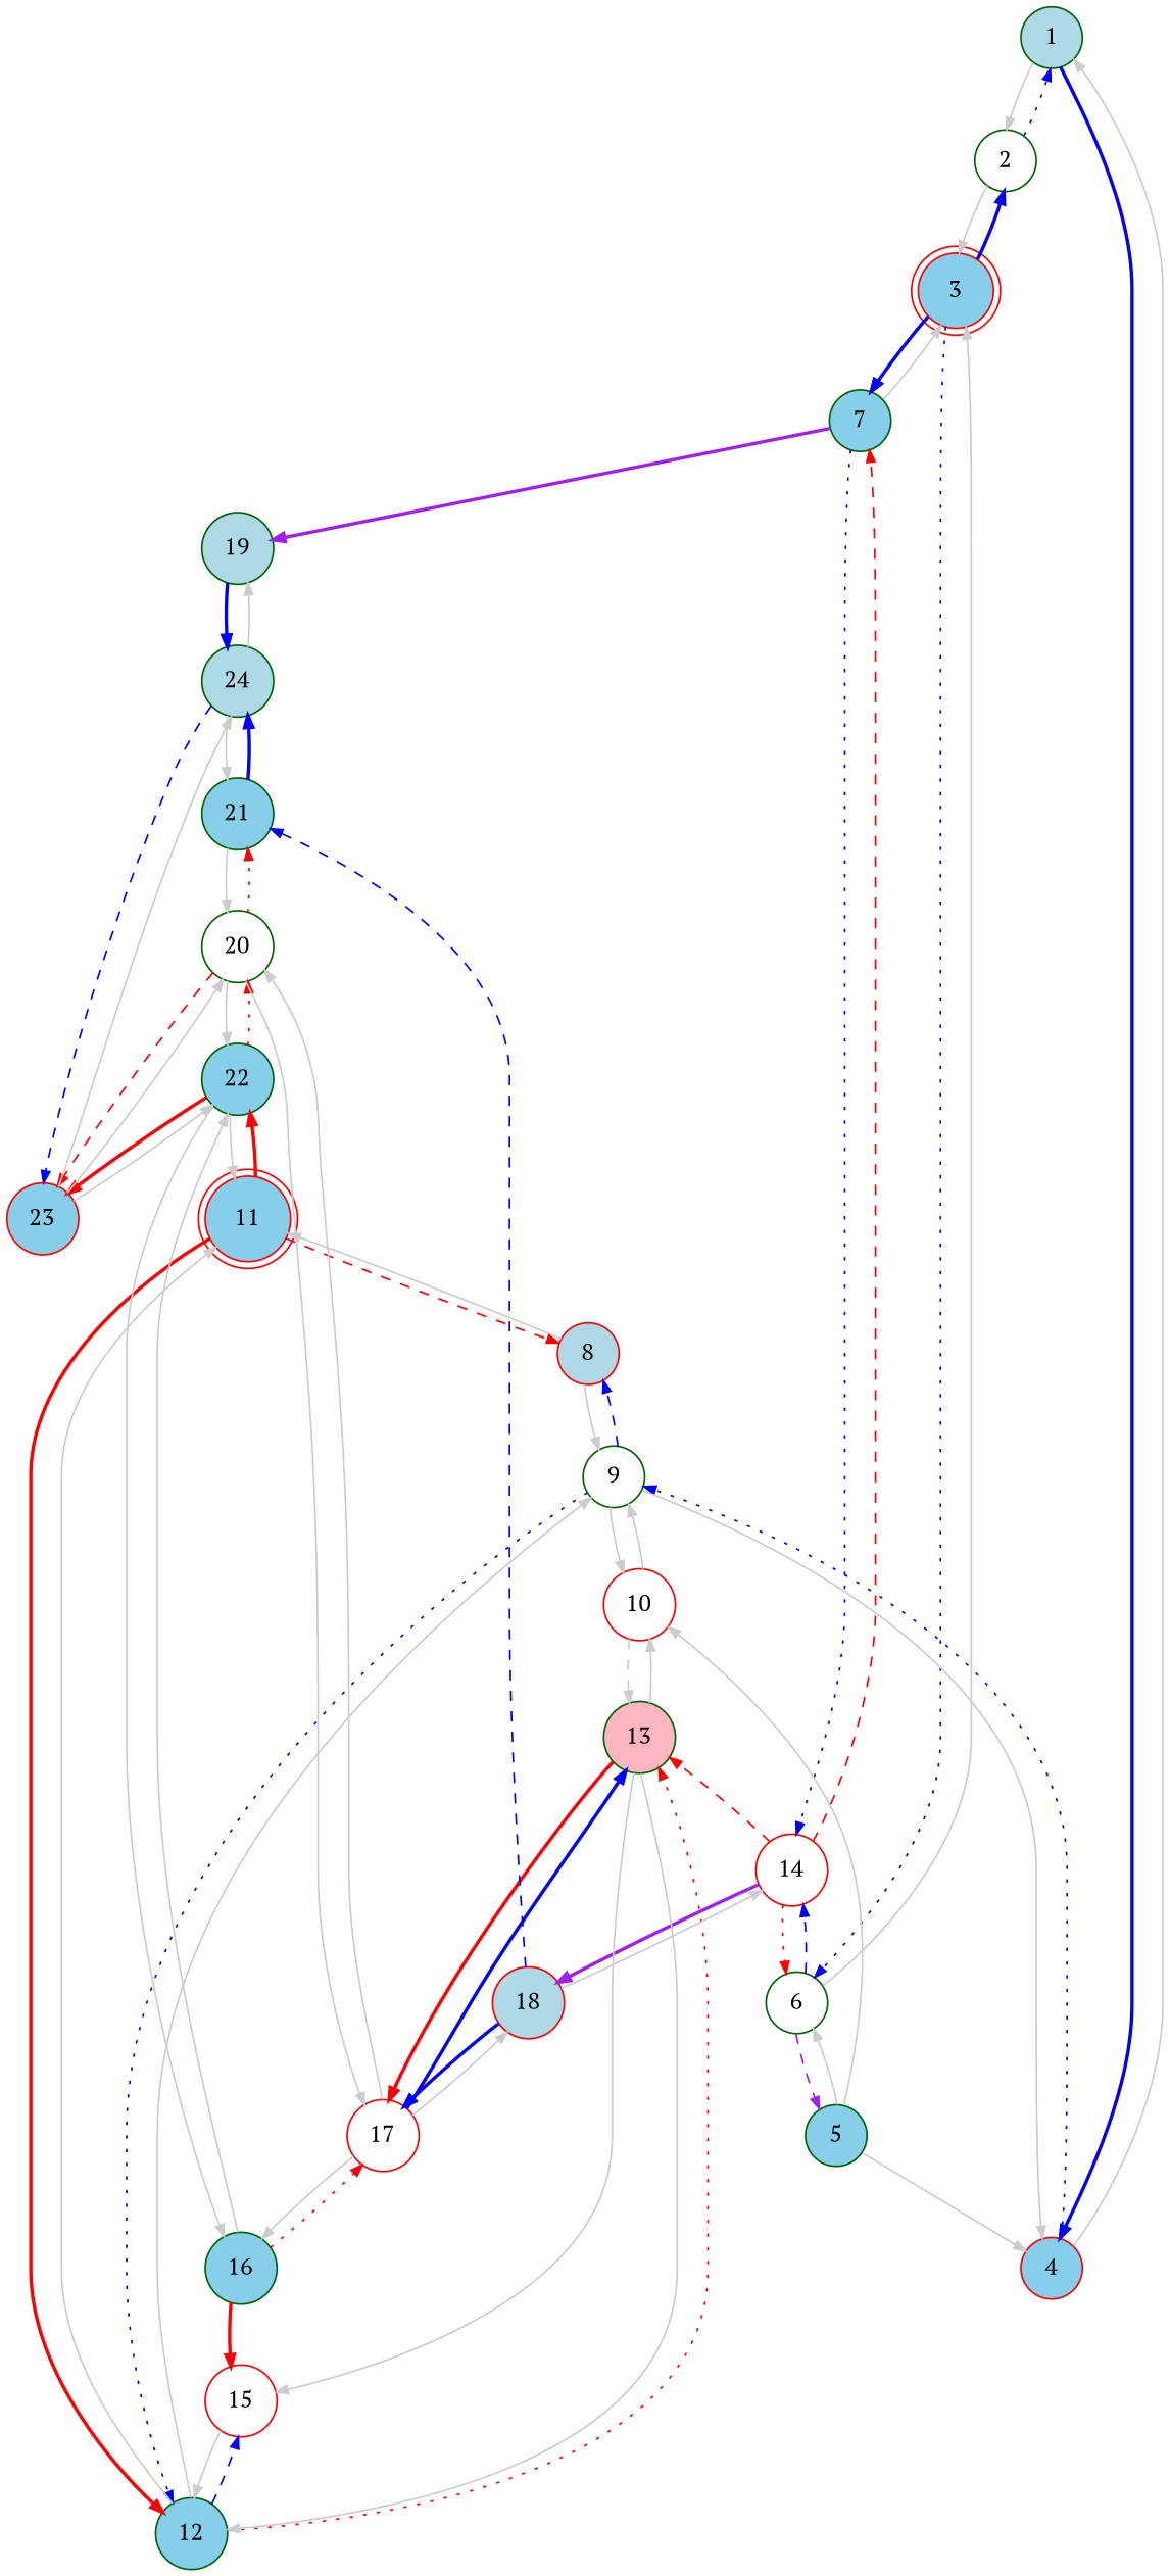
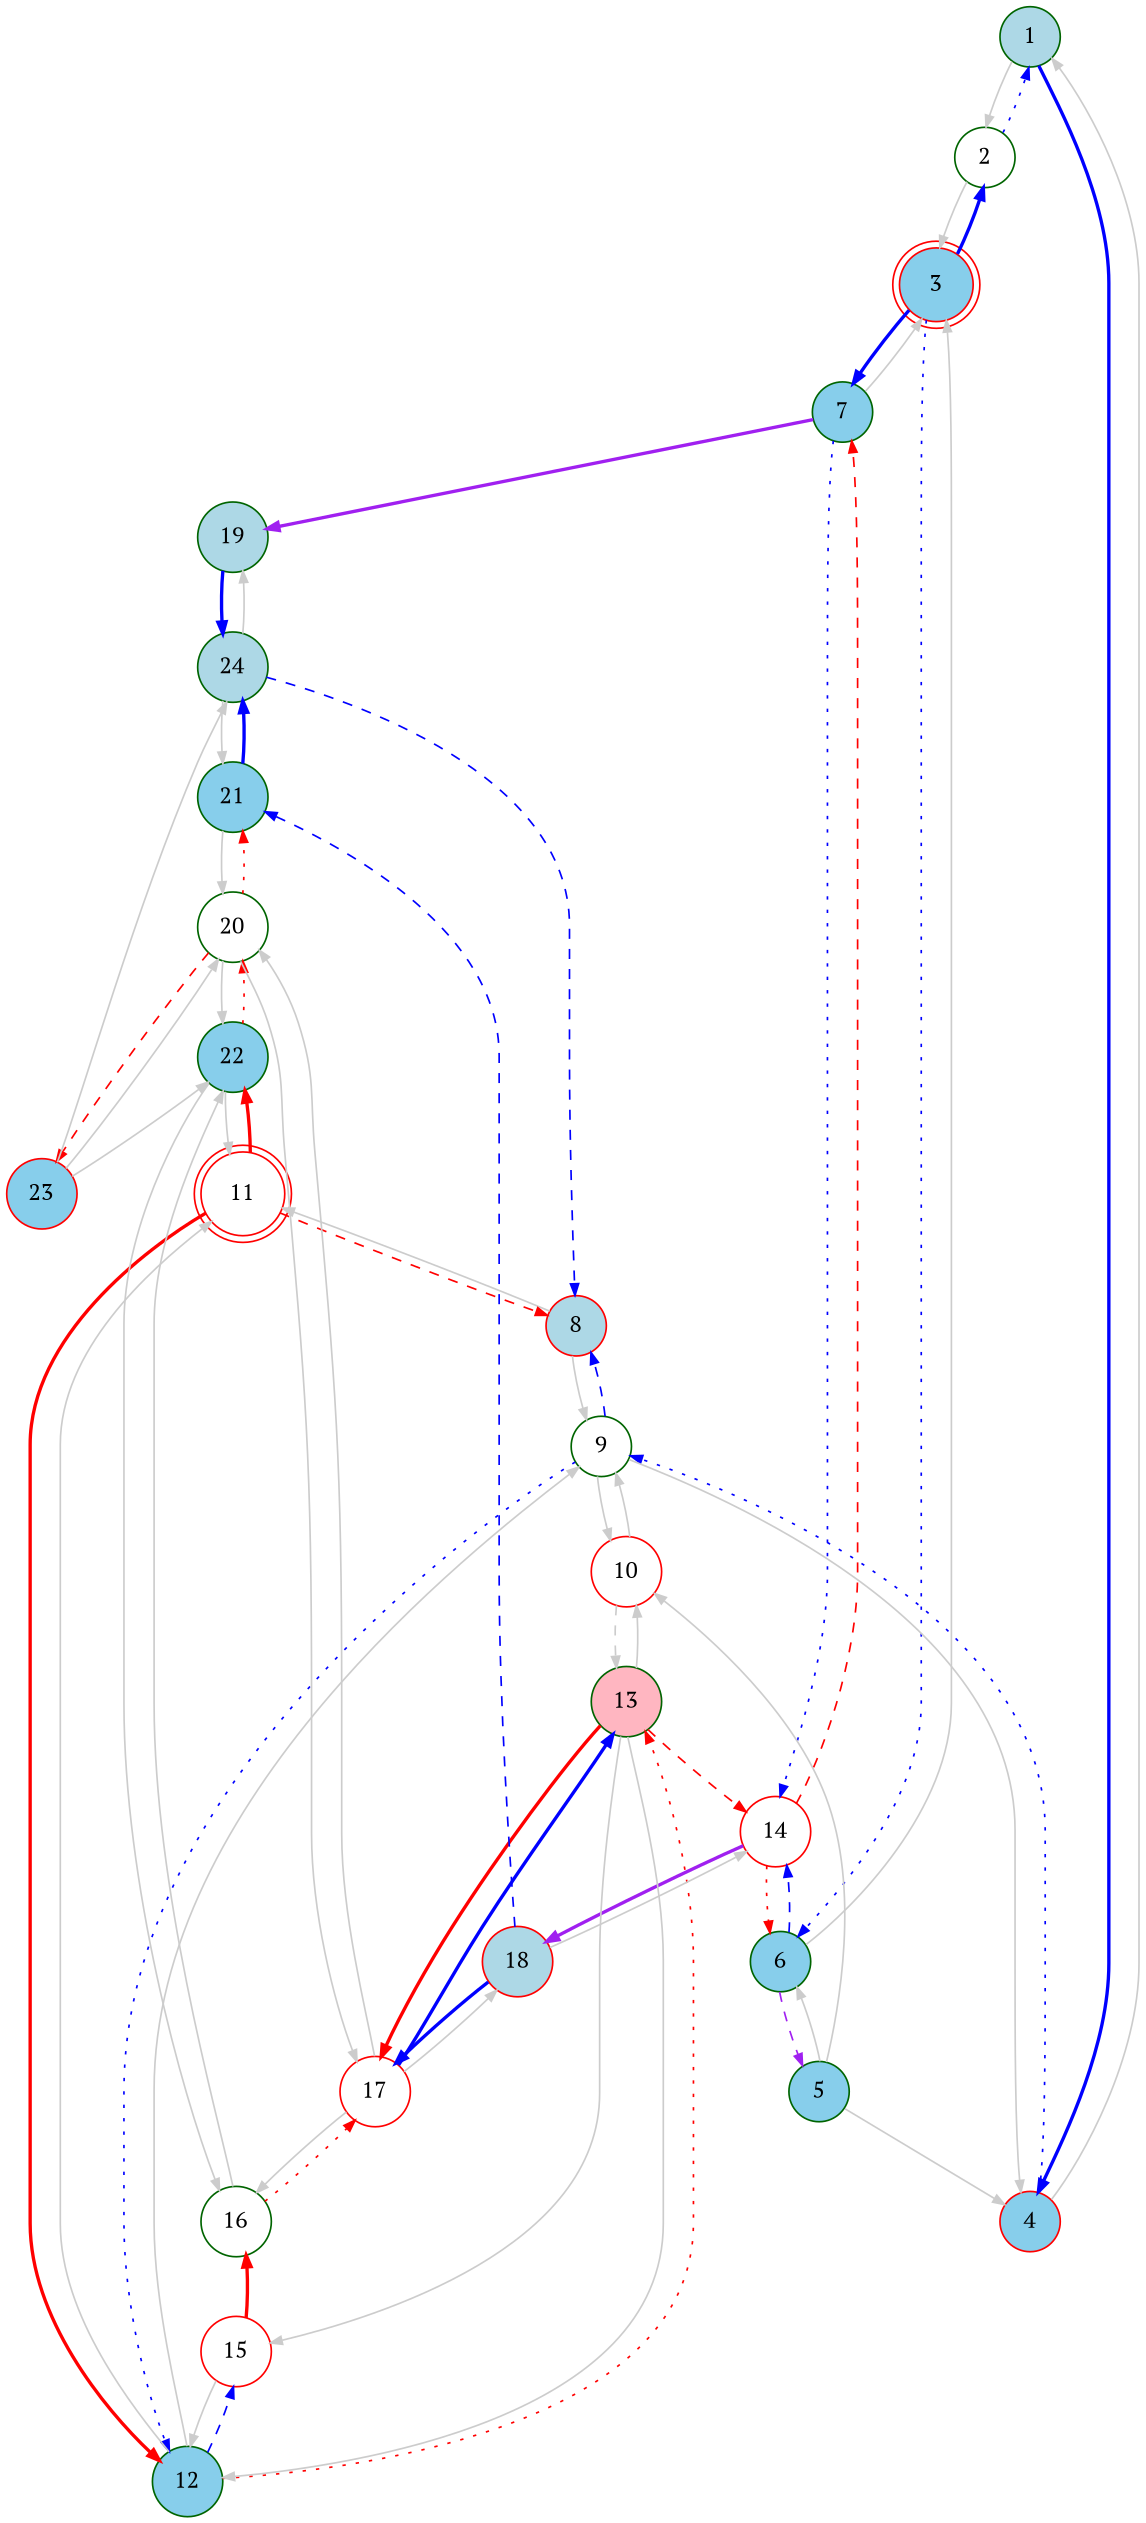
  digraph {
    fontname="PT Serif"
    node [color=darkgreen fillcolor=white fontname="PT Serif" shape=circle style=filled]
    edge [arrowsize=0.7 color="#cccccc" fontname="PT Serif" style=solid]
    1 [fillcolor=lightblue]
    2
    4 [color=red fillcolor=skyblue]
    3 [color=red fillcolor=skyblue shape=doublecircle]
    9
-   6
+   6 [fillcolor=skyblue]
    7 [fillcolor=skyblue]
    5 [fillcolor=skyblue gradientangle=135]
    14 [color=red gradientangle=135]
    19 [fillcolor=lightblue gradientangle=135]
    10 [color=red]
    8 [color=red fillcolor=lightblue gradientangle=135]
    12 [fillcolor=skyblue gradientangle=135]
    13 [fillcolor=lightpink gradientangle=135]
    18 [color=red fillcolor=lightblue gradientangle=135]
    24 [fillcolor=lightblue]
-   11 [color=red fillcolor=skyblue shape=doublecircle]
+   11 [color=red shape=doublecircle]
    22 [fillcolor=skyblue]
    15 [color=red]
    17 [color=red gradientangle=135]
-   16 [fillcolor=skyblue]
+   16
    20
    23 [color=red fillcolor=skyblue gradientangle=135]
    21 [fillcolor=skyblue gradientangle=135]
    1 -> 2
    1 -> 4 [color=blue style=bold]
    2 -> 1 [color=blue style=dotted]
    2 -> 3
    4 -> 1
    4 -> 9 [color=blue style=dotted]
    3 -> 2 [color=blue style=bold]
    3 -> 6 [color=blue style=dotted]
    3 -> 7 [color=blue style=bold]
    9 -> 4
    9 -> 10
    9 -> 8 [color=blue style=dashed]
    9 -> 12 [color=blue style=dotted]
    6 -> 3
    6 -> 5 [color=purple style=dashed]
    6 -> 14 [color=blue style=dashed]
    7 -> 3
    7 -> 14 [color=blue style=dotted]
    7 -> 19 [color=purple style=bold]
    5 -> 4
    5 -> 6
    5 -> 10
    14 -> 6 [color=red style=dotted]
    14 -> 7 [color=red style=dashed]
    14 -> 18 [color=purple style=bold]
    19 -> 24 [color=blue style=bold]
    10 -> 9
    10 -> 13 [style=dashed]
    8 -> 9
    8 -> 11
    12 -> 9
    12 -> 13 [color=red style=dotted]
    12 -> 11
    12 -> 15 [color=blue style=dashed]
-   14 -> 13 [color=red style=dashed]
+   13 -> 14 [color=red style=dashed]
    13 -> 10
    13 -> 12
    13 -> 15
    13 -> 17 [color=red style=bold]
    18 -> 14
    18 -> 17 [color=blue style=bold]
    18 -> 21 [color=blue style=dashed]
    24 -> 19
-   24 -> 23 [color=blue style=dashed]
+   24 -> 8 [color=blue style=dashed]
    24 -> 21
    11 -> 8 [color=red style=dashed]
    11 -> 12 [color=red style=bold]
    11 -> 22 [color=red style=bold]
    22 -> 11
    22 -> 16
    22 -> 20 [color=red style=dotted]
-   22 -> 23 [color=red style=bold]
    15 -> 12
-   16 -> 15 [color=red style=bold]
+   15 -> 16 [color=red style=bold]
    17 -> 13 [color=blue style=bold]
    17 -> 18
    17 -> 16
    17 -> 20
    16 -> 22
    16 -> 17 [color=red style=dotted]
    20 -> 22
    20 -> 17
    20 -> 23 [color=red style=dashed]
    20 -> 21 [color=red style=dotted]
    23 -> 24
    23 -> 22
    23 -> 20
    21 -> 24 [color=blue style=bold]
    21 -> 20
  }
